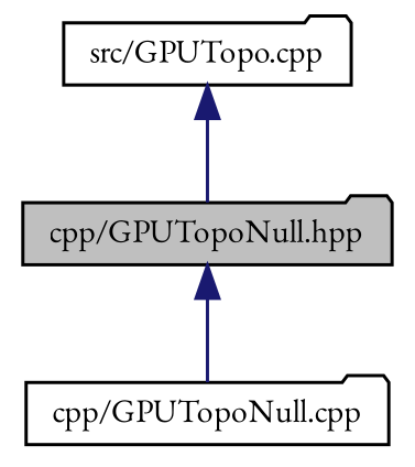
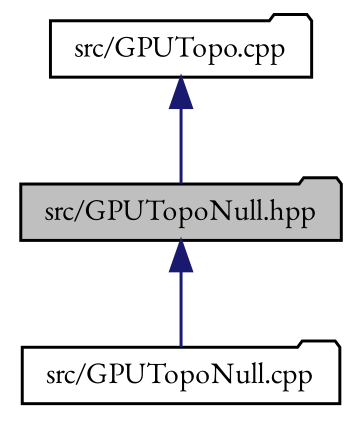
  digraph {
    fontname="EB Garamond"
    node [color=black fillcolor=white fontname="EB Garamond" fontsize=10 shape=folder style=filled]
    edge [color=midnightblue dir=back fontname="EB Garamond" fontsize=10 labelfontname=Helvetica labelfontsize=10 style=solid]
-   n1 [fillcolor=grey75 fontcolor=black height=0.2 label="cpp/GPUTopoNull.hpp" width=0.4]
-   n2 [height=0.2 label="cpp/GPUTopoNull.cpp" width=0.4]
+   n1 [fillcolor=grey75 fontcolor=black height=0.2 label="src/GPUTopoNull.hpp" width=0.4]
+   n2 [height=0.2 label="src/GPUTopoNull.cpp" width=0.4]
    n3 [height=0.2 label="src/GPUTopo.cpp" width=0.4]
    n1 -> n2
    n3 -> n1
  }
